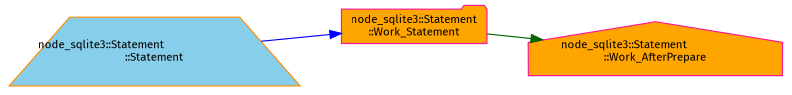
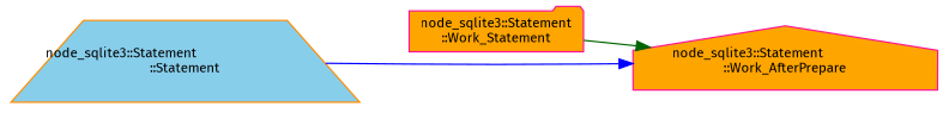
  digraph {
    fontname="Fira Sans"
    rankdir=RL
    node [color=deeppink fillcolor=orange fontname="Fira Sans" fontsize=10 style=filled]
    edge [dir=back fontname="Fira Sans" fontsize=10 labelfontname=Helvetica labelfontsize=10 style=solid]
    n1 [fontcolor=black height=0.2 label="node_sqlite3::Statement\l::Work_AfterPrepare" shape=house width=0.4]
    n2 [height=0.2 label="node_sqlite3::Statement\l::Work_Statement" shape=folder width=0.4]
    n3 [color=darkorange fillcolor=skyblue height=0.2 label="node_sqlite3::Statement\l::Statement" shape=trapezium width=0.4]
    n1 -> n2 [color=darkgreen]
-   n2 -> n3 [color=blue]
+   n1 -> n3 [color=blue]
  }
